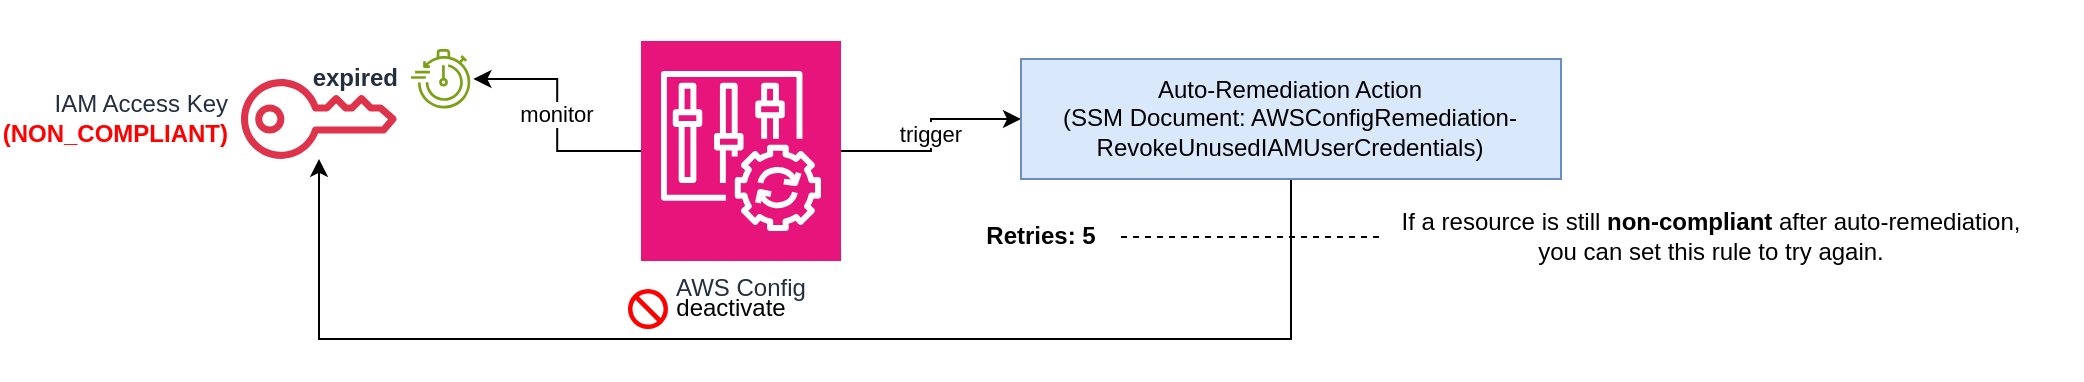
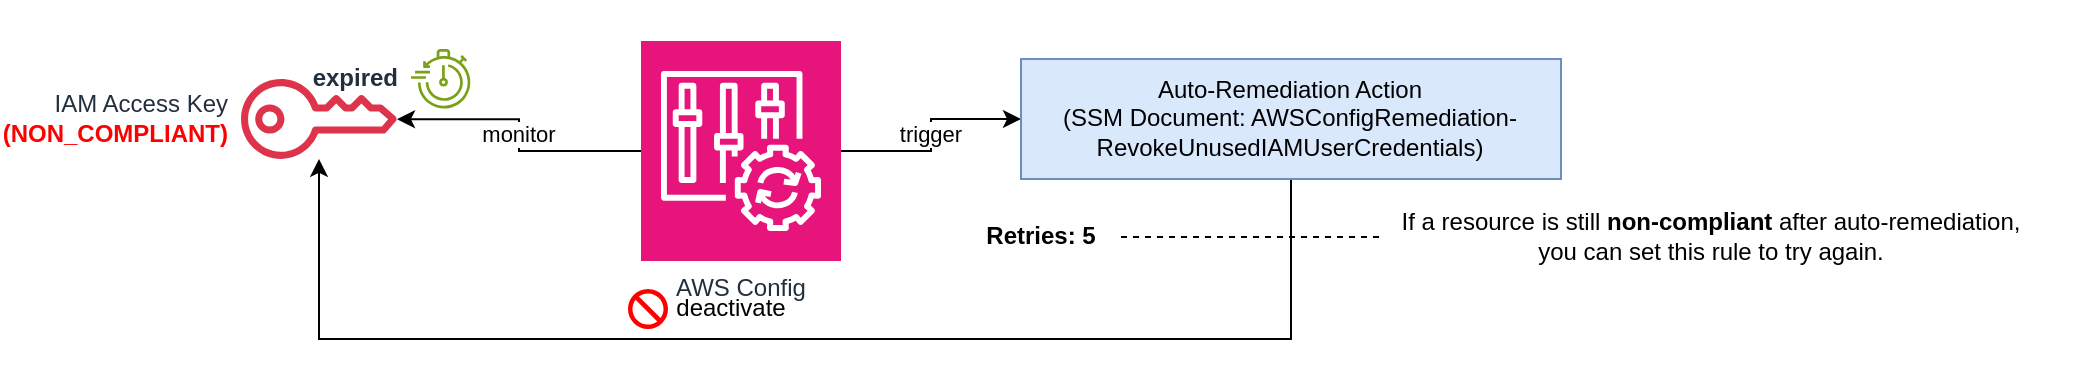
  <mxCell id="0" />
  <mxCell id="1" parent="0" />
  <mxCell id="2" value="IAM Access Key&lt;br&gt;&lt;font color=&quot;#ff0000&quot;&gt;&lt;b&gt;(NON_COMPLIANT)&lt;/b&gt;&lt;/font&gt;" style="sketch=0;outlineConnect=0;fontColor=#232F3E;gradientColor=none;fillColor=#DD344C;strokeColor=none;dashed=0;verticalLabelPosition=middle;verticalAlign=middle;align=right;html=1;fontSize=12;fontStyle=0;aspect=fixed;pointerEvents=1;shape=mxgraph.aws4.addon;labelPosition=left;spacingRight=5;" vertex="1" parent="1"><mxGeometry x="20" y="39" width="78" height="40" as="geometry" /></mxCell>
  <mxCell id="3" value="expired" style="sketch=0;outlineConnect=0;fontColor=#232F3E;gradientColor=none;fillColor=#7AA116;strokeColor=none;dashed=0;verticalLabelPosition=middle;verticalAlign=middle;align=right;html=1;fontSize=12;fontStyle=1;aspect=fixed;pointerEvents=1;shape=mxgraph.aws4.backup_recovery_time_objective;labelPosition=left;spacingRight=5;" vertex="1" parent="1"><mxGeometry x="105" y="24" width="31.2" height="30" as="geometry" /></mxCell>
- <mxCell id="4" value="monitor" style="edgeStyle=orthogonalEdgeStyle;rounded=0;orthogonalLoop=1;jettySize=auto;html=1;" edge="1" parent="1" source="6" target="3"><mxGeometry relative="1" as="geometry" /></mxCell>
+ <mxCell id="4" value="monitor" style="edgeStyle=orthogonalEdgeStyle;rounded=0;orthogonalLoop=1;jettySize=auto;html=1;" edge="1" parent="1" source="6" target="2"><mxGeometry relative="1" as="geometry" /></mxCell>
  <mxCell id="5" value="trigger" style="edgeStyle=orthogonalEdgeStyle;rounded=0;orthogonalLoop=1;jettySize=auto;html=1;" edge="1" parent="1" source="6" target="8"><mxGeometry relative="1" as="geometry" /></mxCell>
  <mxCell id="6" value="AWS Config" style="sketch=0;points=[[0,0,0],[0.25,0,0],[0.5,0,0],[0.75,0,0],[1,0,0],[0,1,0],[0.25,1,0],[0.5,1,0],[0.75,1,0],[1,1,0],[0,0.25,0],[0,0.5,0],[0,0.75,0],[1,0.25,0],[1,0.5,0],[1,0.75,0]];points=[[0,0,0],[0.25,0,0],[0.5,0,0],[0.75,0,0],[1,0,0],[0,1,0],[0.25,1,0],[0.5,1,0],[0.75,1,0],[1,1,0],[0,0.25,0],[0,0.5,0],[0,0.75,0],[1,0.25,0],[1,0.5,0],[1,0.75,0]];outlineConnect=0;fontColor=#232F3E;fillColor=#E7157B;strokeColor=#ffffff;dashed=0;verticalLabelPosition=bottom;verticalAlign=top;align=center;html=1;fontSize=12;fontStyle=0;aspect=fixed;shape=mxgraph.aws4.resourceIcon;resIcon=mxgraph.aws4.config;" vertex="1" parent="1"><mxGeometry x="220" y="20" width="100" height="110" as="geometry" /></mxCell>
  <mxCell id="7" style="edgeStyle=orthogonalEdgeStyle;rounded=0;orthogonalLoop=1;jettySize=auto;html=1;" edge="1" parent="1" source="8" target="2"><mxGeometry relative="1" as="geometry"><Array as="points"><mxPoint x="545" y="169" /><mxPoint x="59" y="169" /></Array></mxGeometry></mxCell>
  <mxCell id="8" value="Auto-Remediation Action&lt;br&gt;(SSM Document: AWSConfigRemediation-RevokeUnusedIAMUserCredentials)" style="rounded=0;whiteSpace=wrap;html=1;fillColor=#dae8fc;strokeColor=#6c8ebf;" vertex="1" parent="1"><mxGeometry x="410" y="29" width="270" height="60" as="geometry" /></mxCell>
  <mxCell id="9" value="deactivate" style="text;html=1;align=center;verticalAlign=middle;resizable=0;points=[];autosize=1;strokeColor=none;fillColor=none;" vertex="1" parent="1"><mxGeometry x="224.5" y="139" width="80" height="30" as="geometry" /></mxCell>
  <mxCell id="10" value="" style="shape=mxgraph.signs.safety.no;html=1;pointerEvents=1;fillColor=#FF0000;strokeColor=none;verticalLabelPosition=bottom;verticalAlign=top;align=center;sketch=0;" vertex="1" parent="1"><mxGeometry x="213.5" y="144" width="20" height="20" as="geometry" /></mxCell>
  <mxCell id="11" style="edgeStyle=orthogonalEdgeStyle;rounded=0;orthogonalLoop=1;jettySize=auto;html=1;dashed=1;endArrow=none;endFill=0;" edge="1" parent="1" source="12" target="13"><mxGeometry relative="1" as="geometry" /></mxCell>
  <mxCell id="12" value="Retries: 5" style="text;html=1;align=center;verticalAlign=middle;resizable=0;points=[];autosize=1;strokeColor=none;fillColor=none;fontStyle=1" vertex="1" parent="1"><mxGeometry x="380" y="103" width="80" height="30" as="geometry" /></mxCell>
  <mxCell id="13" value="If a resource is still &lt;b&gt;non-compliant&lt;/b&gt; after auto-remediation,&lt;br&gt;you can set this rule to try again." style="text;html=1;align=center;verticalAlign=middle;resizable=0;points=[];autosize=1;strokeColor=none;fillColor=none;" vertex="1" parent="1"><mxGeometry x="590" y="98" width="330" height="40" as="geometry" /></mxCell>
